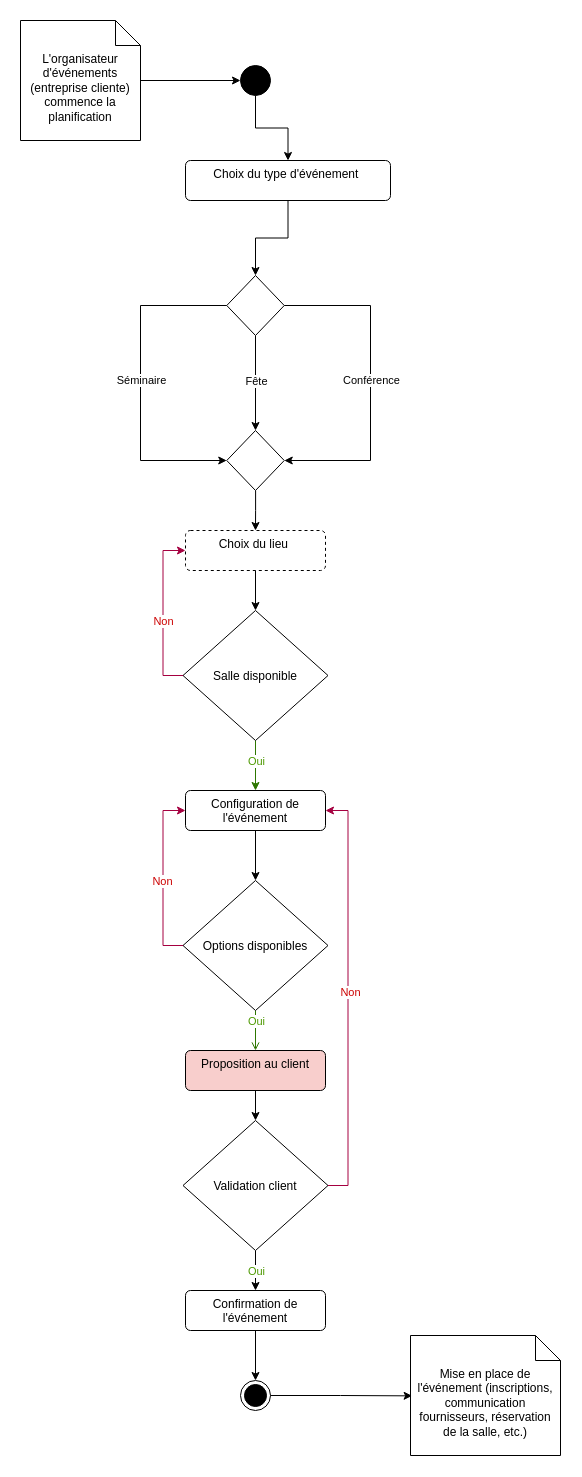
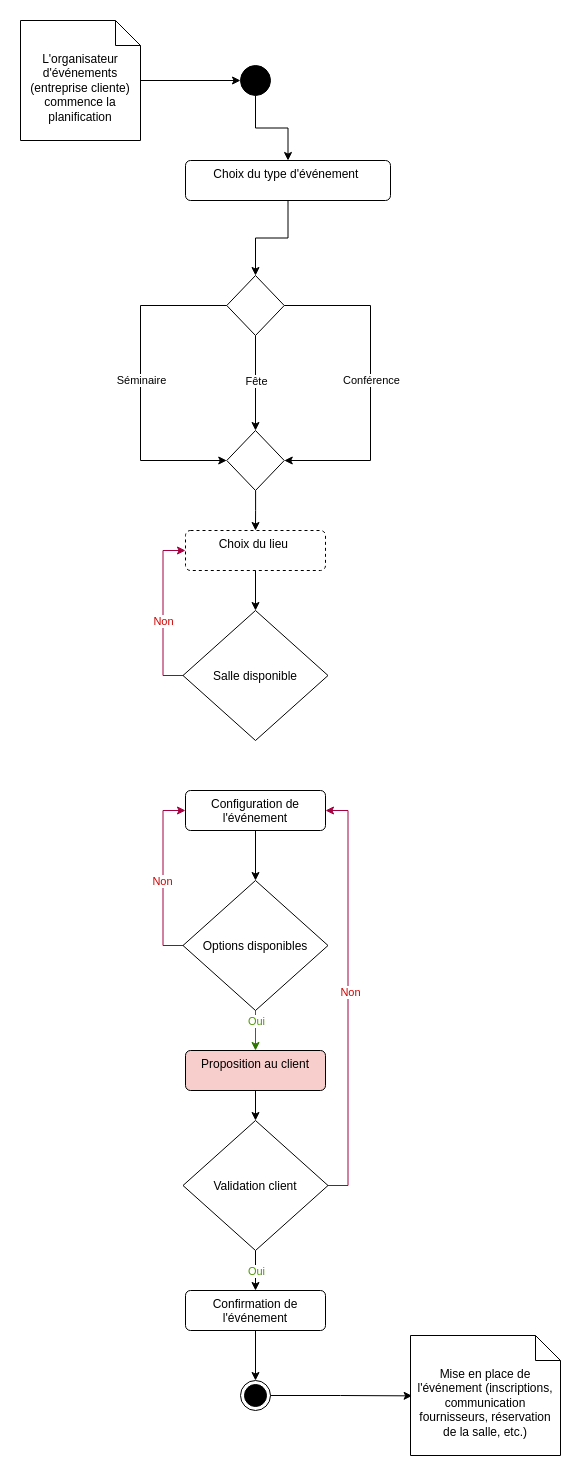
  <mxCell id="0" />
  <mxCell id="1" parent="0" />
  <mxCell id="2" style="edgeStyle=orthogonalEdgeStyle;rounded=0;orthogonalLoop=1;jettySize=auto;html=1;" parent="1" source="3" target="5" edge="1"><mxGeometry relative="1" as="geometry" /></mxCell>
  <mxCell id="3" value="L'organisateur d'événements (entreprise cliente) commence la planification" style="shape=note2;boundedLbl=1;whiteSpace=wrap;html=1;size=25;verticalAlign=top;align=center;" parent="1" vertex="1"><mxGeometry x="20" y="20" width="120" height="120" as="geometry" /></mxCell>
  <mxCell id="4" style="edgeStyle=orthogonalEdgeStyle;rounded=0;orthogonalLoop=1;jettySize=auto;html=1;" parent="1" source="5" target="7" edge="1"><mxGeometry relative="1" as="geometry" /></mxCell>
  <mxCell id="5" value="" style="ellipse;fillColor=strokeColor;html=1;" parent="1" vertex="1"><mxGeometry x="240" y="65" width="30" height="30" as="geometry" /></mxCell>
  <mxCell id="6" style="edgeStyle=orthogonalEdgeStyle;rounded=0;orthogonalLoop=1;jettySize=auto;html=1;entryX=0.5;entryY=0;entryDx=0;entryDy=0;" parent="1" source="7" target="42" edge="1"><mxGeometry relative="1" as="geometry"><mxPoint x="255" y="240" as="targetPoint" /></mxGeometry></mxCell>
  <mxCell id="7" value="Choix du type d'événement&amp;nbsp;" style="html=1;align=center;verticalAlign=top;rounded=1;absoluteArcSize=1;arcSize=10;dashed=0;whiteSpace=wrap;" parent="1" vertex="1"><mxGeometry x="185" y="160" width="205" height="40" as="geometry" /></mxCell>
  <mxCell id="8" style="edgeStyle=orthogonalEdgeStyle;rounded=0;orthogonalLoop=1;jettySize=auto;html=1;exitX=1;exitY=0.5;exitDx=0;exitDy=0;entryX=1;entryY=0.5;entryDx=0;entryDy=0;" parent="1" source="42" target="41" edge="1"><mxGeometry relative="1" as="geometry"><mxPoint x="370.75" y="423.71" as="targetPoint" /><Array as="points"><mxPoint x="370" y="305" /><mxPoint x="370" y="460" /></Array></mxGeometry></mxCell>
  <mxCell id="9" value="Conférence" style="edgeLabel;html=1;align=center;verticalAlign=middle;resizable=0;points=[];" parent="8" vertex="1" connectable="0"><mxGeometry x="-0.279" relative="1" as="geometry"><mxPoint y="43" as="offset" /></mxGeometry></mxCell>
  <mxCell id="10" style="edgeStyle=orthogonalEdgeStyle;rounded=0;orthogonalLoop=1;jettySize=auto;html=1;entryX=0.5;entryY=0;entryDx=0;entryDy=0;exitX=0.5;exitY=1;exitDx=0;exitDy=0;" parent="1" source="42" target="41" edge="1"><mxGeometry relative="1" as="geometry"><mxPoint x="255" y="423" as="targetPoint" /></mxGeometry></mxCell>
  <mxCell id="11" value="Fête" style="edgeLabel;html=1;align=center;verticalAlign=middle;resizable=0;points=[];" parent="10" vertex="1" connectable="0"><mxGeometry x="0.28" relative="1" as="geometry"><mxPoint y="-16" as="offset" /></mxGeometry></mxCell>
  <mxCell id="12" style="edgeStyle=orthogonalEdgeStyle;rounded=0;orthogonalLoop=1;jettySize=auto;html=1;entryX=0.5;entryY=0;entryDx=0;entryDy=0;" parent="1" source="13" target="18" edge="1"><mxGeometry relative="1" as="geometry" /></mxCell>
  <mxCell id="13" value="Choix du lieu&amp;nbsp;" style="html=1;align=center;verticalAlign=top;rounded=1;absoluteArcSize=1;arcSize=10;dashed=1;whiteSpace=wrap;" parent="1" vertex="1"><mxGeometry x="185" y="530" width="140" height="40" as="geometry" /></mxCell>
  <mxCell id="14" style="edgeStyle=orthogonalEdgeStyle;rounded=0;orthogonalLoop=1;jettySize=auto;html=1;entryX=0;entryY=0.5;entryDx=0;entryDy=0;exitX=0;exitY=0.5;exitDx=0;exitDy=0;fillColor=#d80073;strokeColor=#A50040;" parent="1" source="18" target="13" edge="1"><mxGeometry relative="1" as="geometry" /></mxCell>
  <mxCell id="15" value="&lt;font color=&quot;#cc0000&quot;&gt;Non&lt;/font&gt;" style="edgeLabel;html=1;align=center;verticalAlign=middle;resizable=0;points=[];" parent="14" vertex="1" connectable="0"><mxGeometry x="-0.319" y="1" relative="1" as="geometry"><mxPoint x="1" y="-18" as="offset" /></mxGeometry></mxCell>
- <mxCell id="16" style="edgeStyle=orthogonalEdgeStyle;rounded=0;orthogonalLoop=1;jettySize=auto;html=1;entryX=0.5;entryY=0;entryDx=0;entryDy=0;fillColor=#60a917;strokeColor=#2D7600;" parent="1" source="18" target="20" edge="1"><mxGeometry relative="1" as="geometry" /></mxCell>
- <mxCell id="17" value="&lt;font color=&quot;#4d9900&quot;&gt;Oui&lt;/font&gt;" style="edgeLabel;html=1;align=center;verticalAlign=middle;resizable=0;points=[];" parent="16" vertex="1" connectable="0"><mxGeometry x="0.32" y="-2" relative="1" as="geometry"><mxPoint x="2" y="-13" as="offset" /></mxGeometry></mxCell>
  <mxCell id="18" value="Salle disponible" style="rhombus;" parent="1" vertex="1"><mxGeometry x="182.5" y="610" width="145" height="130" as="geometry" /></mxCell>
  <mxCell id="19" style="edgeStyle=orthogonalEdgeStyle;rounded=0;orthogonalLoop=1;jettySize=auto;html=1;entryX=0.5;entryY=0;entryDx=0;entryDy=0;" parent="1" source="20" target="25" edge="1"><mxGeometry relative="1" as="geometry" /></mxCell>
  <mxCell id="20" value="Configuration de l'événement" style="html=1;align=center;verticalAlign=top;rounded=1;absoluteArcSize=1;arcSize=10;dashed=0;whiteSpace=wrap;" parent="1" vertex="1"><mxGeometry x="185" y="790" width="140" height="40" as="geometry" /></mxCell>
  <mxCell id="21" style="edgeStyle=orthogonalEdgeStyle;rounded=0;orthogonalLoop=1;jettySize=auto;html=1;entryX=0;entryY=0.5;entryDx=0;entryDy=0;exitX=0;exitY=0.5;exitDx=0;exitDy=0;fillColor=#d80073;strokeColor=#A50040;" parent="1" source="25" target="20" edge="1"><mxGeometry relative="1" as="geometry" /></mxCell>
  <mxCell id="22" value="&lt;font color=&quot;#cc0000&quot;&gt;Non&lt;/font&gt;" style="edgeLabel;html=1;align=center;verticalAlign=middle;resizable=0;points=[];" parent="21" vertex="1" connectable="0"><mxGeometry x="-0.245" y="2" relative="1" as="geometry"><mxPoint x="1" y="-18" as="offset" /></mxGeometry></mxCell>
- <mxCell id="23" style="edgeStyle=orthogonalEdgeStyle;rounded=0;orthogonalLoop=1;jettySize=auto;html=1;entryX=0.5;entryY=0;entryDx=0;entryDy=0;fillColor=#60a917;strokeColor=#2D7600;endArrow=open;" parent="1" source="25" target="27" edge="1"><mxGeometry relative="1" as="geometry" /></mxCell>
+ <mxCell id="23" style="edgeStyle=orthogonalEdgeStyle;rounded=0;orthogonalLoop=1;jettySize=auto;html=1;entryX=0.5;entryY=0;entryDx=0;entryDy=0;fillColor=#60a917;strokeColor=#2D7600;" parent="1" source="25" target="27" edge="1"><mxGeometry relative="1" as="geometry" /></mxCell>
  <mxCell id="24" value="&lt;font color=&quot;#4d9900&quot;&gt;Oui&lt;/font&gt;" style="edgeLabel;html=1;align=center;verticalAlign=middle;resizable=0;points=[];" parent="23" vertex="1" connectable="0"><mxGeometry x="0.15" y="1" relative="1" as="geometry"><mxPoint x="-1" y="-13" as="offset" /></mxGeometry></mxCell>
  <mxCell id="25" value="Options disponibles" style="rhombus;" parent="1" vertex="1"><mxGeometry x="182.5" y="880" width="145" height="130" as="geometry" /></mxCell>
  <mxCell id="26" style="edgeStyle=orthogonalEdgeStyle;rounded=0;orthogonalLoop=1;jettySize=auto;html=1;entryX=0.5;entryY=0;entryDx=0;entryDy=0;" parent="1" source="27" target="32" edge="1"><mxGeometry relative="1" as="geometry" /></mxCell>
  <mxCell id="27" value="Proposition au client" style="html=1;align=center;verticalAlign=top;rounded=1;absoluteArcSize=1;arcSize=10;dashed=0;whiteSpace=wrap;fillColor=#f8cecc;" parent="1" vertex="1"><mxGeometry x="185" y="1050" width="140" height="40" as="geometry" /></mxCell>
  <mxCell id="28" style="edgeStyle=orthogonalEdgeStyle;rounded=0;orthogonalLoop=1;jettySize=auto;html=1;entryX=1;entryY=0.5;entryDx=0;entryDy=0;exitX=1;exitY=0.5;exitDx=0;exitDy=0;fillColor=#d80073;strokeColor=#A50040;" parent="1" source="32" target="20" edge="1"><mxGeometry relative="1" as="geometry" /></mxCell>
  <mxCell id="29" value="&lt;font color=&quot;#cc0000&quot;&gt;Non&lt;/font&gt;" style="edgeLabel;html=1;align=center;verticalAlign=middle;resizable=0;points=[];" vertex="1" connectable="0" parent="28"><mxGeometry x="0.025" y="-1" relative="1" as="geometry"><mxPoint x="1" as="offset" /></mxGeometry></mxCell>
  <mxCell id="30" style="edgeStyle=orthogonalEdgeStyle;rounded=0;orthogonalLoop=1;jettySize=auto;html=1;entryX=0.5;entryY=0;entryDx=0;entryDy=0;" parent="1" source="32" target="34" edge="1"><mxGeometry relative="1" as="geometry" /></mxCell>
  <mxCell id="31" value="&lt;font color=&quot;#4d9900&quot;&gt;Oui&lt;/font&gt;" style="edgeLabel;html=1;align=center;verticalAlign=middle;resizable=0;points=[];" parent="30" vertex="1" connectable="0"><mxGeometry x="0.25" y="-2" relative="1" as="geometry"><mxPoint x="2" y="-5" as="offset" /></mxGeometry></mxCell>
  <mxCell id="32" value="Validation client" style="rhombus;" parent="1" vertex="1"><mxGeometry x="182.5" y="1120" width="145" height="130" as="geometry" /></mxCell>
  <mxCell id="33" style="edgeStyle=orthogonalEdgeStyle;rounded=0;orthogonalLoop=1;jettySize=auto;html=1;" parent="1" source="34" target="35" edge="1"><mxGeometry relative="1" as="geometry" /></mxCell>
  <mxCell id="34" value="Confirmation de l'événement" style="html=1;align=center;verticalAlign=top;rounded=1;absoluteArcSize=1;arcSize=10;dashed=0;whiteSpace=wrap;" parent="1" vertex="1"><mxGeometry x="185" y="1290" width="140" height="40" as="geometry" /></mxCell>
  <mxCell id="35" value="" style="ellipse;html=1;shape=endState;fillColor=strokeColor;" parent="1" vertex="1"><mxGeometry x="240" y="1380" width="30" height="30" as="geometry" /></mxCell>
  <mxCell id="36" value="Mise en place de l'événement (inscriptions, communication fournisseurs, réservation de la salle, etc.)" style="shape=note2;boundedLbl=1;whiteSpace=wrap;html=1;size=25;verticalAlign=top;align=center;" parent="1" vertex="1"><mxGeometry x="410" y="1335" width="150" height="120" as="geometry" /></mxCell>
  <mxCell id="37" style="edgeStyle=orthogonalEdgeStyle;rounded=0;orthogonalLoop=1;jettySize=auto;html=1;entryX=0.011;entryY=0.503;entryDx=0;entryDy=0;entryPerimeter=0;" parent="1" source="35" target="36" edge="1"><mxGeometry relative="1" as="geometry" /></mxCell>
  <mxCell id="38" value="" style="edgeStyle=orthogonalEdgeStyle;rounded=0;orthogonalLoop=1;jettySize=auto;html=1;exitX=0;exitY=0.5;exitDx=0;exitDy=0;entryX=0;entryY=0.5;entryDx=0;entryDy=0;" parent="1" source="42" target="41" edge="1"><mxGeometry relative="1" as="geometry"><mxPoint x="183" y="305" as="sourcePoint" /><mxPoint x="139.5" y="423.46" as="targetPoint" /><Array as="points"><mxPoint x="140" y="305" /><mxPoint x="140" y="460" /></Array></mxGeometry></mxCell>
  <mxCell id="39" value="Séminaire" style="edgeLabel;html=1;align=center;verticalAlign=middle;resizable=0;points=[];" parent="38" vertex="1" connectable="0"><mxGeometry x="-0.29" y="-1" relative="1" as="geometry"><mxPoint x="1" y="45" as="offset" /></mxGeometry></mxCell>
  <mxCell id="40" style="edgeStyle=orthogonalEdgeStyle;rounded=0;orthogonalLoop=1;jettySize=auto;html=1;entryX=0.5;entryY=0;entryDx=0;entryDy=0;" parent="1" source="41" target="13" edge="1"><mxGeometry relative="1" as="geometry" /></mxCell>
  <mxCell id="41" value="" style="rhombus;" parent="1" vertex="1"><mxGeometry x="226.25" y="430" width="57.5" height="60" as="geometry" /></mxCell>
  <mxCell id="42" value="" style="rhombus;" parent="1" vertex="1"><mxGeometry x="226.25" y="275" width="57.5" height="60" as="geometry" /></mxCell>
